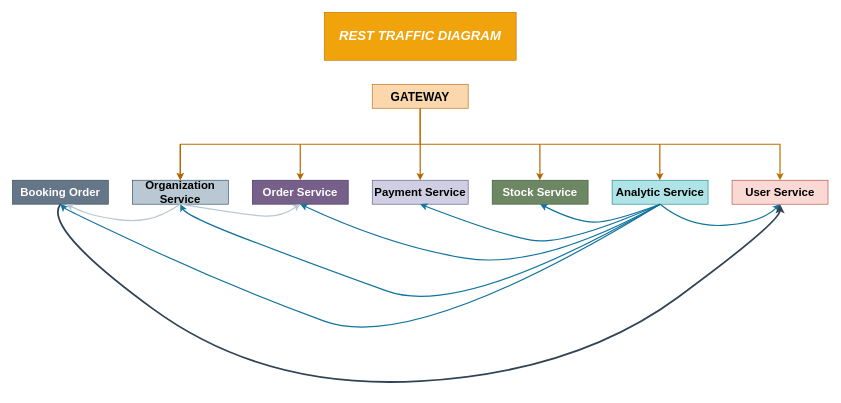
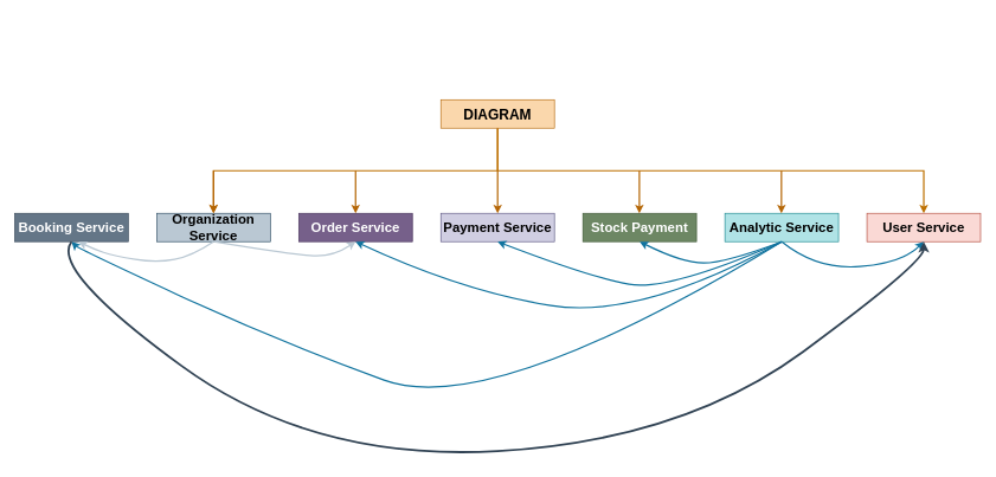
  <mxCell id="0" />
  <mxCell id="1" parent="0" />
  <mxCell id="2" style="edgeStyle=orthogonalEdgeStyle;rounded=0;orthogonalLoop=1;jettySize=auto;html=1;strokeWidth=2;fontSize=19;fontColor=#000000;fillColor=#f0a30a;strokeColor=#BD7000;" edge="1" parent="1" source="4" target="11"><mxGeometry relative="1" as="geometry"><Array as="points"><mxPoint y="240" x="700" /><mxPoint x="1300" y="240" /></Array></mxGeometry></mxCell>
  <mxCell id="3" style="edgeStyle=orthogonalEdgeStyle;rounded=0;orthogonalLoop=1;jettySize=auto;html=1;exitX=0.5;exitY=1;exitDx=0;exitDy=0;strokeWidth=2;fontSize=19;fontColor=#000000;fillColor=#f0a30a;strokeColor=#BD7000;" edge="1" parent="1" source="4" target="5"><mxGeometry relative="1" as="geometry" /></mxCell>
- <mxCell id="4" value="GATEWAY" style="rounded=0;whiteSpace=wrap;html=1;fontSize=20;fillColor=#fad7ac;strokeColor=#b46504;fontColor=#000000;align=center;fontStyle=1" vertex="1" parent="1"><mxGeometry x="620" y="140" width="160" height="40" as="geometry" /></mxCell>
+ <mxCell id="4" value="DIAGRAM" style="rounded=0;whiteSpace=wrap;html=1;fontSize=20;fillColor=#fad7ac;strokeColor=#b46504;fontColor=#000000;align=center;fontStyle=1" vertex="1" parent="1"><mxGeometry x="620" y="140" width="160" height="40" as="geometry" /></mxCell>
  <mxCell id="5" value="Organization Service" style="rounded=0;whiteSpace=wrap;html=1;fontSize=19;fillColor=#bac8d3;strokeColor=#23445d;fontColor=#000000;fontStyle=1" vertex="1" parent="1"><mxGeometry x="220" y="300" width="160" height="40" as="geometry" /></mxCell>
  <mxCell id="6" value="Order Service" style="rounded=0;whiteSpace=wrap;html=1;fontSize=19;fillColor=#76608a;fontColor=#ffffff;strokeColor=#432D57;fontStyle=1" vertex="1" parent="1"><mxGeometry x="420" y="300" width="160" height="40" as="geometry" /></mxCell>
  <mxCell id="7" value="Payment Service" style="rounded=0;whiteSpace=wrap;html=1;fontSize=19;fillColor=#d0cee2;strokeColor=#56517e;fontColor=#000000;fontStyle=1" vertex="1" parent="1"><mxGeometry x="620" y="300" width="160" height="40" as="geometry" /></mxCell>
- <mxCell id="8" value="Stock Service" style="rounded=0;whiteSpace=wrap;html=1;fontSize=19;fillColor=#6d8764;strokeColor=#3A5431;fontColor=#ffffff;fontStyle=1" vertex="1" parent="1"><mxGeometry x="820" y="300" width="160" height="40" as="geometry" /></mxCell>
- <mxCell id="9" value="Booking Order" style="rounded=0;whiteSpace=wrap;html=1;fontSize=19;fillColor=#647687;fontColor=#ffffff;strokeColor=#314354;fontStyle=1" vertex="1" parent="1"><mxGeometry x="20" y="300" width="160" height="40" as="geometry" /></mxCell>
+ <mxCell id="8" value="Stock Payment" style="rounded=0;whiteSpace=wrap;html=1;fontSize=19;fillColor=#6d8764;strokeColor=#3A5431;fontColor=#ffffff;fontStyle=1" vertex="1" parent="1"><mxGeometry x="820" y="300" width="160" height="40" as="geometry" /></mxCell>
+ <mxCell id="9" value="Booking Service" style="rounded=0;whiteSpace=wrap;html=1;fontSize=19;fillColor=#647687;fontColor=#ffffff;strokeColor=#314354;fontStyle=1" vertex="1" parent="1"><mxGeometry x="20" y="300" width="160" height="40" as="geometry" /></mxCell>
  <mxCell id="10" value="Analytic Service" style="rounded=0;whiteSpace=wrap;html=1;fontSize=19;fillColor=#b0e3e6;strokeColor=#0e8088;fontColor=#000000;fontStyle=1" vertex="1" parent="1"><mxGeometry x="1020" y="300" width="160" height="40" as="geometry" /></mxCell>
  <mxCell id="11" value="User Service" style="rounded=0;whiteSpace=wrap;html=1;fontSize=19;fillColor=#fad9d5;strokeColor=#ae4132;fontColor=#000000;fontStyle=1" vertex="1" parent="1"><mxGeometry x="1220" y="300" width="160" height="40" as="geometry" /></mxCell>
  <mxCell id="12" value="" style="endArrow=classic;html=1;rounded=0;fontSize=17;entryX=0.5;entryY=0;entryDx=0;entryDy=0;fillColor=#fad7ac;strokeColor=#b46504;strokeWidth=2;" edge="1" parent="1" target="5"><mxGeometry width="50" height="50" relative="1" as="geometry"><mxPoint x="300" y="240" as="sourcePoint" /><mxPoint x="550" y="290" as="targetPoint" /></mxGeometry></mxCell>
  <mxCell id="13" value="" style="endArrow=classic;html=1;rounded=0;fontSize=17;entryX=0.5;entryY=0;entryDx=0;entryDy=0;fillColor=#fad7ac;strokeColor=#b46504;strokeWidth=2;" edge="1" parent="1" target="6"><mxGeometry width="50" height="50" relative="1" as="geometry"><mxPoint x="500" y="240" as="sourcePoint" /><mxPoint x="560" y="450" as="targetPoint" /></mxGeometry></mxCell>
  <mxCell id="14" value="" style="endArrow=classic;html=1;rounded=0;fontSize=17;entryX=0.5;entryY=0;entryDx=0;entryDy=0;fillColor=#fad7ac;strokeColor=#b46504;strokeWidth=2;" edge="1" parent="1" target="7"><mxGeometry width="50" height="50" relative="1" as="geometry"><mxPoint y="240" as="sourcePoint" x="700" /><mxPoint x="710" y="320" as="targetPoint" /></mxGeometry></mxCell>
  <mxCell id="15" value="" style="curved=1;endArrow=classic;html=1;rounded=0;fontSize=17;entryX=0.5;entryY=1;entryDx=0;entryDy=0;exitX=0.5;exitY=1;exitDx=0;exitDy=0;fillColor=#b1ddf0;strokeColor=#10739e;strokeWidth=2;" edge="1" parent="1" source="10" target="11"><mxGeometry width="50" height="50" relative="1" as="geometry"><mxPoint x="720" y="370" as="sourcePoint" /><mxPoint x="770" y="320" as="targetPoint" /><Array as="points"><mxPoint x="1150" y="380" /><mxPoint x="1270" y="370" /></Array></mxGeometry></mxCell>
  <mxCell id="16" value="" style="curved=1;endArrow=classic;html=1;rounded=0;fontSize=17;entryX=0.5;entryY=1;entryDx=0;entryDy=0;exitX=0.5;exitY=1;exitDx=0;exitDy=0;fillColor=#b1ddf0;strokeColor=#10739e;strokeWidth=2;" edge="1" parent="1" source="10" target="8"><mxGeometry width="50" height="50" relative="1" as="geometry"><mxPoint x="720" y="370" as="sourcePoint" /><mxPoint x="770" y="320" as="targetPoint" /><Array as="points"><mxPoint x="1020" y="370" /><mxPoint x="960" y="370" /></Array></mxGeometry></mxCell>
  <mxCell id="17" value="" style="curved=1;endArrow=classic;html=1;rounded=0;fontSize=17;entryX=0.5;entryY=1;entryDx=0;entryDy=0;fillColor=#b1ddf0;strokeColor=#10739e;strokeWidth=2;" edge="1" parent="1" target="7"><mxGeometry width="50" height="50" relative="1" as="geometry"><mxPoint x="1100" y="340" as="sourcePoint" /><mxPoint x="880" y="420" as="targetPoint" /><Array as="points"><mxPoint x="940" y="410" /><mxPoint x="830" y="390" /></Array></mxGeometry></mxCell>
  <mxCell id="18" value="" style="curved=1;endArrow=classic;html=1;rounded=0;fontSize=17;entryX=0.5;entryY=1;entryDx=0;entryDy=0;fillColor=#b1ddf0;strokeColor=#10739e;strokeWidth=2;" edge="1" parent="1" target="6"><mxGeometry width="50" height="50" relative="1" as="geometry"><mxPoint x="1100" y="340" as="sourcePoint" /><mxPoint x="570" y="460" as="targetPoint" /><Array as="points"><mxPoint x="900" y="450" /><mxPoint x="650" y="410" /></Array></mxGeometry></mxCell>
  <mxCell id="19" value="" style="curved=1;endArrow=classic;html=1;rounded=0;fontSize=17;entryX=0.5;entryY=1;entryDx=0;entryDy=0;fillColor=#b1ddf0;strokeColor=#10739e;strokeWidth=2;" edge="1" parent="1" target="9"><mxGeometry width="50" height="50" relative="1" as="geometry"><mxPoint x="1100" y="340" as="sourcePoint" /><mxPoint x="580" y="270" as="targetPoint" /><Array as="points"><mxPoint x="690" y="590" /><mxPoint x="390" y="480" /><mxPoint x="110" y="350" /></Array></mxGeometry></mxCell>
- <mxCell id="20" value="REST TRAFFIC DIAGRAM" style="rounded=0;whiteSpace=wrap;html=1;fontSize=22;fontStyle=3;fillColor=#f0a30a;strokeColor=#BD7000;fontColor=#FFFFFF;" vertex="1" parent="1"><mxGeometry x="540" y="20" width="320" height="80" as="geometry" /></mxCell>
- <mxCell id="21" value="" style="curved=1;endArrow=classic;html=1;rounded=0;fontSize=19;entryX=0.5;entryY=1;entryDx=0;entryDy=0;exitX=0.5;exitY=1;exitDx=0;exitDy=0;fillColor=#b1ddf0;strokeColor=#10739e;strokeWidth=2;" edge="1" parent="1" source="10" target="5"><mxGeometry width="50" height="50" relative="1" as="geometry"><mxPoint x="550" y="580" as="sourcePoint" /><mxPoint x="600" y="530" as="targetPoint" /><Array as="points"><mxPoint x="770" y="530" /><mxPoint x="520" y="440" /><mxPoint x="310" y="360" /></Array></mxGeometry></mxCell>
  <mxCell id="22" value="" style="curved=1;endArrow=classic;html=1;rounded=0;fontSize=21;exitX=0.5;exitY=1;exitDx=0;exitDy=0;entryX=0.5;entryY=1;entryDx=0;entryDy=0;fillColor=#647687;strokeColor=#314354;strokeWidth=3;" edge="1" parent="1" source="9" target="11"><mxGeometry width="50" height="50" relative="1" as="geometry"><mxPoint x="610" y="430" as="sourcePoint" /><mxPoint x="660" y="380" as="targetPoint" /><Array as="points"><mxPoint x="70" y="380" /><mxPoint x="440" y="650" /><mxPoint x="960" y="620" /><mxPoint x="1300" y="370" /></Array></mxGeometry></mxCell>
  <mxCell id="23" value="" style="endArrow=classic;html=1;rounded=0;fontSize=17;entryX=0.5;entryY=0;entryDx=0;entryDy=0;fillColor=#fad7ac;strokeColor=#b46504;strokeWidth=2;" edge="1" parent="1"><mxGeometry width="50" height="50" relative="1" as="geometry"><mxPoint x="899.58" y="240" as="sourcePoint" /><mxPoint x="899.58" y="300" as="targetPoint" /></mxGeometry></mxCell>
  <mxCell id="24" value="" style="endArrow=classic;html=1;rounded=0;fontSize=17;entryX=0.5;entryY=0;entryDx=0;entryDy=0;fillColor=#fad7ac;strokeColor=#b46504;strokeWidth=2;" edge="1" parent="1"><mxGeometry width="50" height="50" relative="1" as="geometry"><mxPoint x="1099.58" y="240" as="sourcePoint" /><mxPoint x="1099.58" y="300" as="targetPoint" /></mxGeometry></mxCell>
  <mxCell id="25" value="" style="curved=1;endArrow=classic;html=1;rounded=0;strokeWidth=2;fontSize=19;fontColor=#000000;exitX=0.5;exitY=1;exitDx=0;exitDy=0;fillColor=#bac8d3;strokeColor=#BAC8D3;" edge="1" parent="1" source="5"><mxGeometry width="50" height="50" relative="1" as="geometry"><mxPoint x="300" y="350" as="sourcePoint" /><mxPoint x="110" y="340" as="targetPoint" /><Array as="points"><mxPoint x="270" y="360" /><mxPoint x="220" y="370" /><mxPoint x="160" y="360" /><mxPoint x="130" y="350" /></Array></mxGeometry></mxCell>
  <mxCell id="26" value="" style="curved=1;endArrow=classic;html=1;rounded=0;strokeWidth=2;fontSize=19;fontColor=#000000;exitX=0.5;exitY=1;exitDx=0;exitDy=0;entryX=0.5;entryY=1;entryDx=0;entryDy=0;fillColor=#bac8d3;strokeColor=#BAC8D3;" edge="1" parent="1" source="5" target="6"><mxGeometry width="50" height="50" relative="1" as="geometry"><mxPoint x="300" y="220" as="sourcePoint" /><mxPoint x="350" y="170" as="targetPoint" /><Array as="points"><mxPoint x="420" y="360" /><mxPoint x="470" y="360" /></Array></mxGeometry></mxCell>
